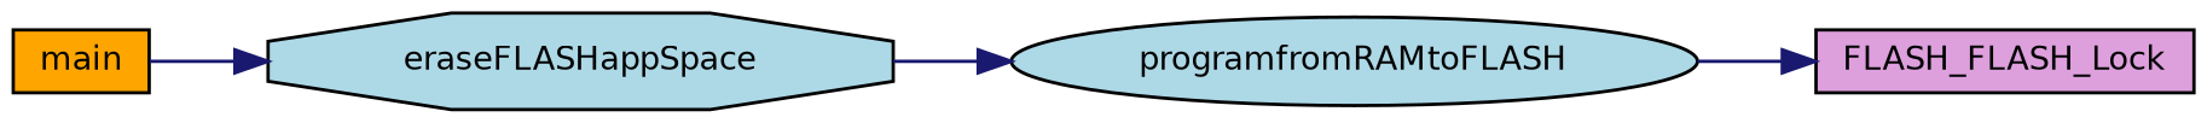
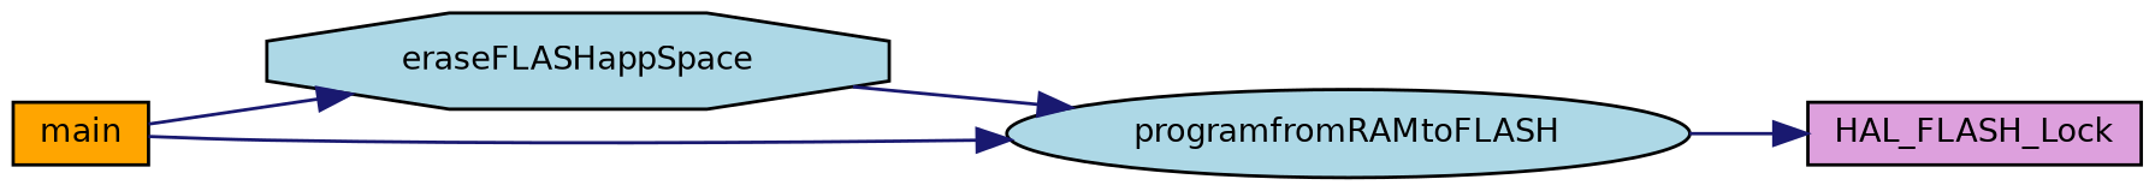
  digraph {
    rankdir=RL
    node [color=black fillcolor=lightblue fontname=Helvetica fontsize=10 shape=box style=filled]
    edge [color=midnightblue dir=back fontname=Helvetica fontsize=10 labelfontname=Helvetica labelfontsize=10 style=solid]
-   n1 [fillcolor=plum fontcolor=black height=0.2 label=FLASH_FLASH_Lock width=0.4]
+   n1 [fillcolor=plum fontcolor=black height=0.2 label=HAL_FLASH_Lock width=0.4]
    n2 [height=0.2 label=programfromRAMtoFLASH shape=ellipse width=0.4]
    n3 [height=0.2 label=eraseFLASHappSpace shape=octagon width=0.4]
    n4 [fillcolor=orange height=0.2 label=main width=0.4]
    n1 -> n2
    n2 -> n3
+   n2 -> n4
    n3 -> n4
  }
